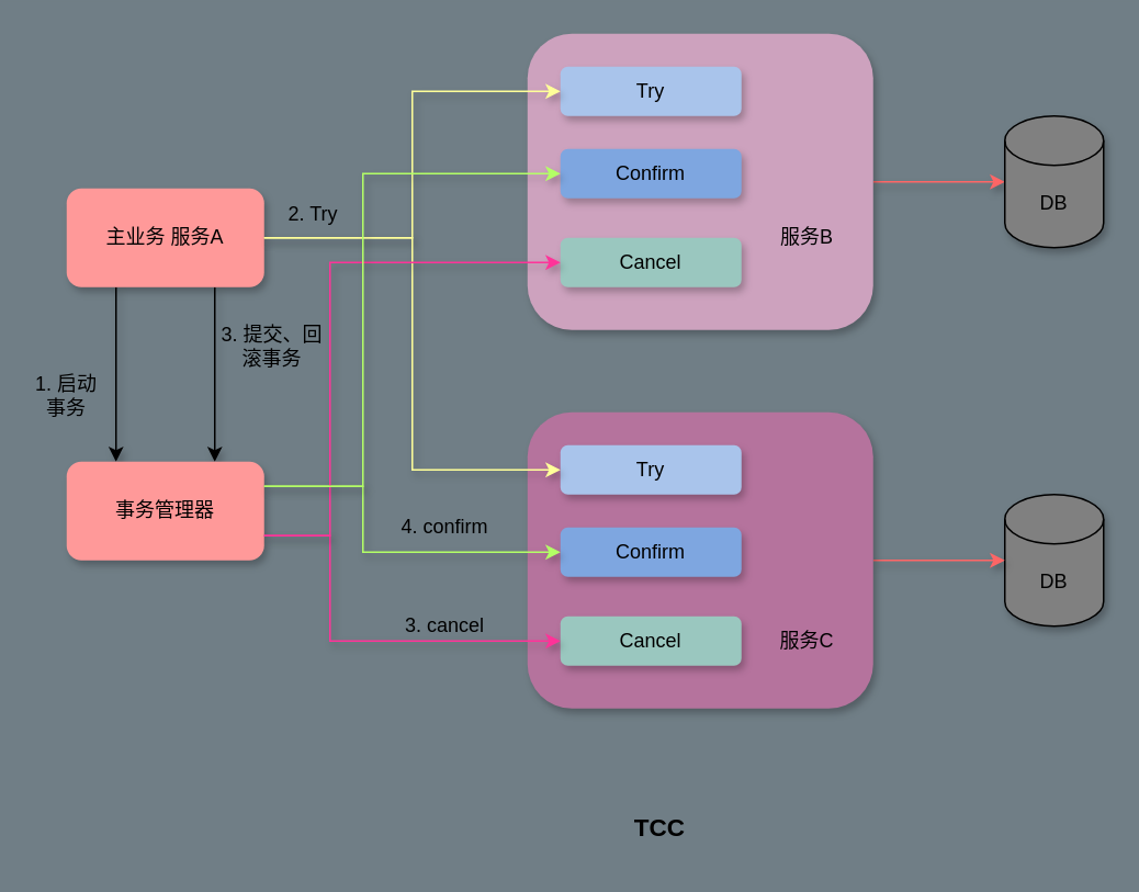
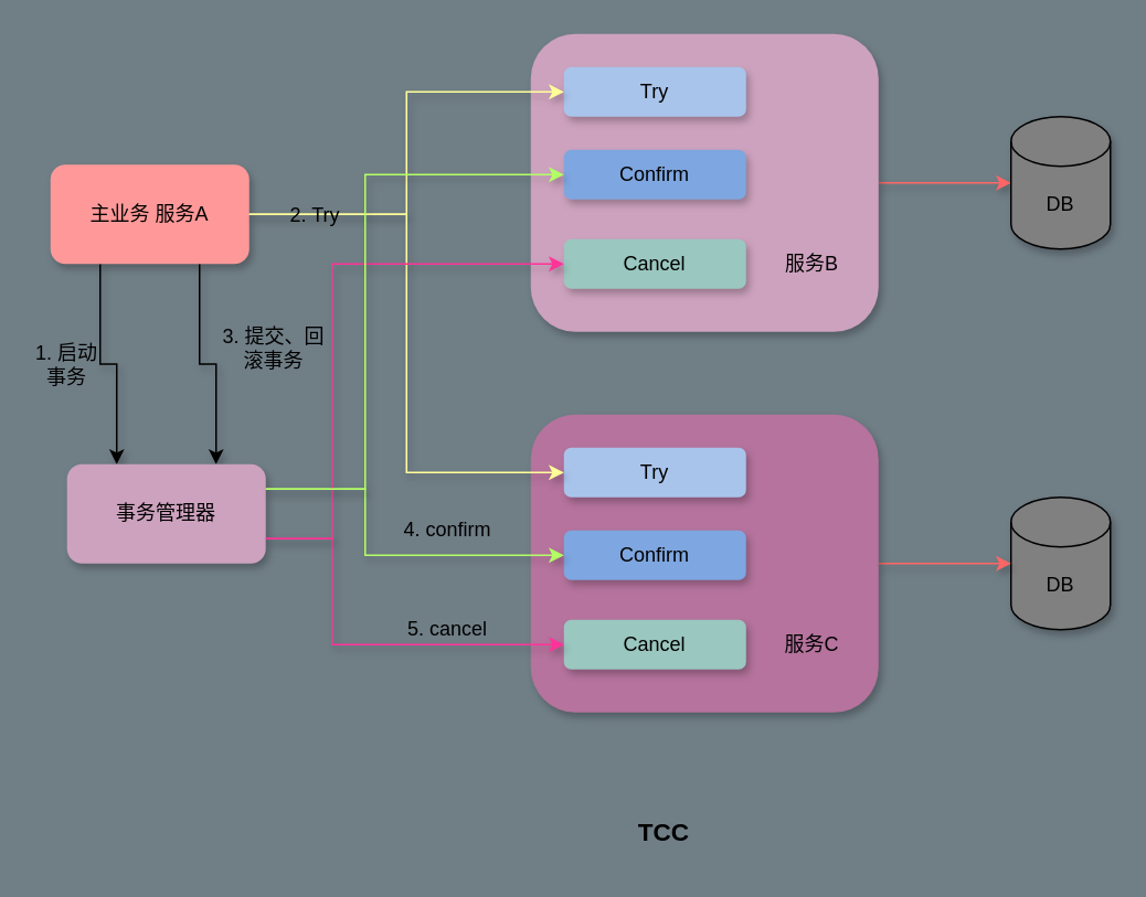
  <mxCell id="0" />
  <mxCell id="1" parent="0" />
  <mxCell id="2" value="&lt;font style=&quot;font-size: 15px&quot;&gt;TCC&lt;/font&gt;" style="text;strokeColor=none;fillColor=none;html=1;fontSize=24;fontStyle=1;verticalAlign=middle;align=center;shadow=1;" parent="1" vertex="1"><mxGeometry x="350" y="480" width="100" height="40" as="geometry" /></mxCell>
  <mxCell id="3" style="edgeStyle=orthogonalEdgeStyle;rounded=0;orthogonalLoop=1;jettySize=auto;html=1;exitX=0.25;exitY=1;exitDx=0;exitDy=0;entryX=0.25;entryY=0;entryDx=0;entryDy=0;shadow=1;startArrow=none;startFill=0;endArrow=classic;endFill=1;" parent="1" source="5" target="6" edge="1"><mxGeometry relative="1" as="geometry" /></mxCell>
  <mxCell id="4" style="edgeStyle=orthogonalEdgeStyle;rounded=0;orthogonalLoop=1;jettySize=auto;html=1;exitX=0.75;exitY=1;exitDx=0;exitDy=0;entryX=0.75;entryY=0;entryDx=0;entryDy=0;shadow=1;startArrow=none;startFill=0;endArrow=classic;endFill=1;" parent="1" source="5" target="6" edge="1"><mxGeometry relative="1" as="geometry" /></mxCell>
- <mxCell id="5" value="主业务 服务A" style="rounded=1;whiteSpace=wrap;html=1;shadow=1;fillColor=#FF9999;strokeColor=none;" parent="1" vertex="1"><mxGeometry x="40" y="114" width="120" height="60" as="geometry" /></mxCell>
- <mxCell id="6" value="事务管理器" style="rounded=1;whiteSpace=wrap;html=1;shadow=1;fillColor=#FF9999;strokeColor=none;" parent="1" vertex="1"><mxGeometry x="40" y="280" width="120" height="60" as="geometry" /></mxCell>
- <mxCell id="7" value="1. 启动事务" style="text;html=1;strokeColor=none;fillColor=none;align=center;verticalAlign=middle;whiteSpace=wrap;rounded=0;shadow=1;" parent="1" vertex="1"><mxGeometry x="20" y="230" width="40" height="20" as="geometry" /></mxCell>
+ <mxCell id="5" value="主业务 服务A" style="rounded=1;whiteSpace=wrap;html=1;shadow=1;fillColor=#FF9999;strokeColor=none;" parent="1" vertex="1"><mxGeometry x="30" y="99" width="120" height="60" as="geometry" /></mxCell>
+ <mxCell id="6" value="事务管理器" style="rounded=1;whiteSpace=wrap;html=1;shadow=1;fillColor=#cda2be;strokeColor=none;" parent="1" vertex="1"><mxGeometry x="40" y="280" width="120" height="60" as="geometry" /></mxCell>
+ <mxCell id="7" value="1. 启动事务" style="text;html=1;strokeColor=none;fillColor=none;align=center;verticalAlign=middle;whiteSpace=wrap;rounded=0;shadow=1;" parent="1" vertex="1"><mxGeometry x="20" y="210" width="40" height="20" as="geometry" /></mxCell>
  <mxCell id="8" value="3. 提交、回滚事务" style="text;html=1;strokeColor=none;fillColor=none;align=center;verticalAlign=middle;whiteSpace=wrap;rounded=0;shadow=1;" parent="1" vertex="1"><mxGeometry x="130" y="200" width="70" height="20" as="geometry" /></mxCell>
  <mxCell id="9" style="edgeStyle=orthogonalEdgeStyle;rounded=0;orthogonalLoop=1;jettySize=auto;html=1;entryX=0;entryY=0.5;entryDx=0;entryDy=0;entryPerimeter=0;shadow=1;startArrow=none;startFill=0;endArrow=classic;endFill=1;strokeColor=#FF6666;" parent="1" source="10" target="11" edge="1"><mxGeometry relative="1" as="geometry" /></mxCell>
  <mxCell id="10" value="" style="rounded=1;whiteSpace=wrap;html=1;shadow=1;strokeColor=none;fillColor=#CDA2BE;" parent="1" vertex="1"><mxGeometry x="320" y="20" width="210" height="180" as="geometry" /></mxCell>
  <mxCell id="11" value="DB" style="shape=cylinder3;whiteSpace=wrap;html=1;boundedLbl=1;backgroundOutline=1;size=15;rounded=1;shadow=1;strokeColor=#000000;fillColor=#808080;" parent="1" vertex="1"><mxGeometry x="610" y="70" width="60" height="80" as="geometry" /></mxCell>
  <mxCell id="12" value="DB" style="shape=cylinder3;whiteSpace=wrap;html=1;boundedLbl=1;backgroundOutline=1;size=15;rounded=1;shadow=1;strokeColor=#000000;fillColor=#808080;" parent="1" vertex="1"><mxGeometry x="610" y="300" width="60" height="80" as="geometry" /></mxCell>
  <mxCell id="13" value="Try" style="rounded=1;whiteSpace=wrap;html=1;shadow=1;strokeColor=none;fillColor=#A9C4EB;" parent="1" vertex="1"><mxGeometry x="340" y="40" width="110" height="30" as="geometry" /></mxCell>
  <mxCell id="14" value="Confirm" style="rounded=1;whiteSpace=wrap;html=1;shadow=1;strokeColor=none;fillColor=#7EA6E0;" parent="1" vertex="1"><mxGeometry x="340" y="90" width="110" height="30" as="geometry" /></mxCell>
  <mxCell id="15" value="Cancel" style="rounded=1;whiteSpace=wrap;html=1;shadow=1;strokeColor=none;fillColor=#9AC7BF;" parent="1" vertex="1"><mxGeometry x="340" y="144" width="110" height="30" as="geometry" /></mxCell>
- <mxCell id="16" value="服务B" style="text;html=1;strokeColor=none;fillColor=none;align=center;verticalAlign=middle;whiteSpace=wrap;rounded=0;shadow=1;" parent="1" vertex="1"><mxGeometry x="470" y="134" width="40" height="20" as="geometry" /></mxCell>
+ <mxCell id="16" value="服务B" style="text;html=1;strokeColor=none;fillColor=none;align=center;verticalAlign=middle;whiteSpace=wrap;rounded=0;shadow=1;" parent="1" vertex="1"><mxGeometry x="470" y="149" width="40" height="20" as="geometry" /></mxCell>
  <mxCell id="17" style="edgeStyle=orthogonalEdgeStyle;rounded=0;orthogonalLoop=1;jettySize=auto;html=1;shadow=1;startArrow=none;startFill=0;endArrow=classic;endFill=1;strokeColor=#FF6666;entryX=0;entryY=0.5;entryDx=0;entryDy=0;entryPerimeter=0;" parent="1" source="18" target="12" edge="1"><mxGeometry relative="1" as="geometry"><mxPoint x="580" y="340" as="targetPoint" /></mxGeometry></mxCell>
  <mxCell id="18" value="" style="rounded=1;whiteSpace=wrap;html=1;shadow=1;strokeColor=none;fillColor=#B5739D;" parent="1" vertex="1"><mxGeometry x="320" y="250" width="210" height="180" as="geometry" /></mxCell>
  <mxCell id="19" value="Try" style="rounded=1;whiteSpace=wrap;html=1;shadow=1;strokeColor=none;fillColor=#A9C4EB;" parent="1" vertex="1"><mxGeometry x="340" y="270" width="110" height="30" as="geometry" /></mxCell>
  <mxCell id="20" value="Confirm" style="rounded=1;whiteSpace=wrap;html=1;shadow=1;strokeColor=none;fillColor=#7EA6E0;" parent="1" vertex="1"><mxGeometry x="340" y="320" width="110" height="30" as="geometry" /></mxCell>
  <mxCell id="21" value="Cancel" style="rounded=1;whiteSpace=wrap;html=1;shadow=1;strokeColor=none;fillColor=#9AC7BF;" parent="1" vertex="1"><mxGeometry x="340" y="374" width="110" height="30" as="geometry" /></mxCell>
  <mxCell id="22" value="服务C" style="text;html=1;strokeColor=none;fillColor=none;align=center;verticalAlign=middle;whiteSpace=wrap;rounded=0;shadow=1;" parent="1" vertex="1"><mxGeometry x="470" y="379" width="40" height="20" as="geometry" /></mxCell>
  <mxCell id="23" style="edgeStyle=orthogonalEdgeStyle;rounded=0;orthogonalLoop=1;jettySize=auto;html=1;entryX=0;entryY=0.5;entryDx=0;entryDy=0;shadow=1;startArrow=none;startFill=0;endArrow=classic;endFill=1;strokeColor=#FFFF99;" parent="1" source="5" target="13" edge="1"><mxGeometry relative="1" as="geometry" /></mxCell>
  <mxCell id="24" style="edgeStyle=orthogonalEdgeStyle;rounded=0;orthogonalLoop=1;jettySize=auto;html=1;entryX=0;entryY=0.5;entryDx=0;entryDy=0;shadow=1;startArrow=none;startFill=0;endArrow=classic;endFill=1;strokeColor=#FFFF99;" parent="1" source="5" target="19" edge="1"><mxGeometry relative="1" as="geometry" /></mxCell>
  <mxCell id="25" value="2. Try" style="text;html=1;strokeColor=none;fillColor=none;align=center;verticalAlign=middle;whiteSpace=wrap;rounded=0;shadow=1;" parent="1" vertex="1"><mxGeometry x="170" y="120" width="40" height="20" as="geometry" /></mxCell>
  <mxCell id="26" style="edgeStyle=orthogonalEdgeStyle;rounded=0;orthogonalLoop=1;jettySize=auto;html=1;exitX=1;exitY=0.25;exitDx=0;exitDy=0;entryX=0;entryY=0.5;entryDx=0;entryDy=0;shadow=1;startArrow=none;startFill=0;endArrow=classic;endFill=1;strokeColor=#B3FF66;" parent="1" source="6" target="20" edge="1"><mxGeometry relative="1" as="geometry"><Array as="points"><mxPoint x="220" y="295" /><mxPoint x="220" y="335" /></Array></mxGeometry></mxCell>
  <mxCell id="27" style="edgeStyle=orthogonalEdgeStyle;rounded=0;orthogonalLoop=1;jettySize=auto;html=1;exitX=1;exitY=0.75;exitDx=0;exitDy=0;entryX=0;entryY=0.5;entryDx=0;entryDy=0;shadow=1;startArrow=none;startFill=0;endArrow=classic;endFill=1;strokeColor=#FF3399;" parent="1" source="6" target="21" edge="1"><mxGeometry relative="1" as="geometry"><Array as="points"><mxPoint x="200" y="325" /><mxPoint x="200" y="389" /></Array></mxGeometry></mxCell>
  <mxCell id="28" style="edgeStyle=orthogonalEdgeStyle;rounded=0;orthogonalLoop=1;jettySize=auto;html=1;exitX=1;exitY=0.75;exitDx=0;exitDy=0;entryX=0;entryY=0.5;entryDx=0;entryDy=0;shadow=1;startArrow=none;startFill=0;endArrow=classic;endFill=1;strokeColor=#FF3399;" parent="1" source="6" target="15" edge="1"><mxGeometry relative="1" as="geometry"><Array as="points"><mxPoint x="200" y="325" /><mxPoint x="200" y="159" /></Array></mxGeometry></mxCell>
  <mxCell id="29" style="edgeStyle=orthogonalEdgeStyle;rounded=0;orthogonalLoop=1;jettySize=auto;html=1;exitX=1;exitY=0.25;exitDx=0;exitDy=0;entryX=0;entryY=0.5;entryDx=0;entryDy=0;shadow=1;startArrow=none;startFill=0;endArrow=classic;endFill=1;strokeColor=#B3FF66;" parent="1" source="6" target="14" edge="1"><mxGeometry relative="1" as="geometry"><Array as="points"><mxPoint x="220" y="295" /><mxPoint x="220" y="105" /></Array></mxGeometry></mxCell>
  <mxCell id="30" value="4. confirm" style="text;html=1;strokeColor=none;fillColor=none;align=center;verticalAlign=middle;whiteSpace=wrap;rounded=0;shadow=1;" parent="1" vertex="1"><mxGeometry x="240" y="310" width="60" height="20" as="geometry" /></mxCell>
- <mxCell id="31" value="3. cancel" style="text;html=1;strokeColor=none;fillColor=none;align=center;verticalAlign=middle;whiteSpace=wrap;rounded=0;shadow=1;" parent="1" vertex="1"><mxGeometry x="240" y="370" width="60" height="20" as="geometry" /></mxCell>
+ <mxCell id="31" value="5. cancel" style="text;html=1;strokeColor=none;fillColor=none;align=center;verticalAlign=middle;whiteSpace=wrap;rounded=0;shadow=1;" parent="1" vertex="1"><mxGeometry x="240" y="370" width="60" height="20" as="geometry" /></mxCell>
